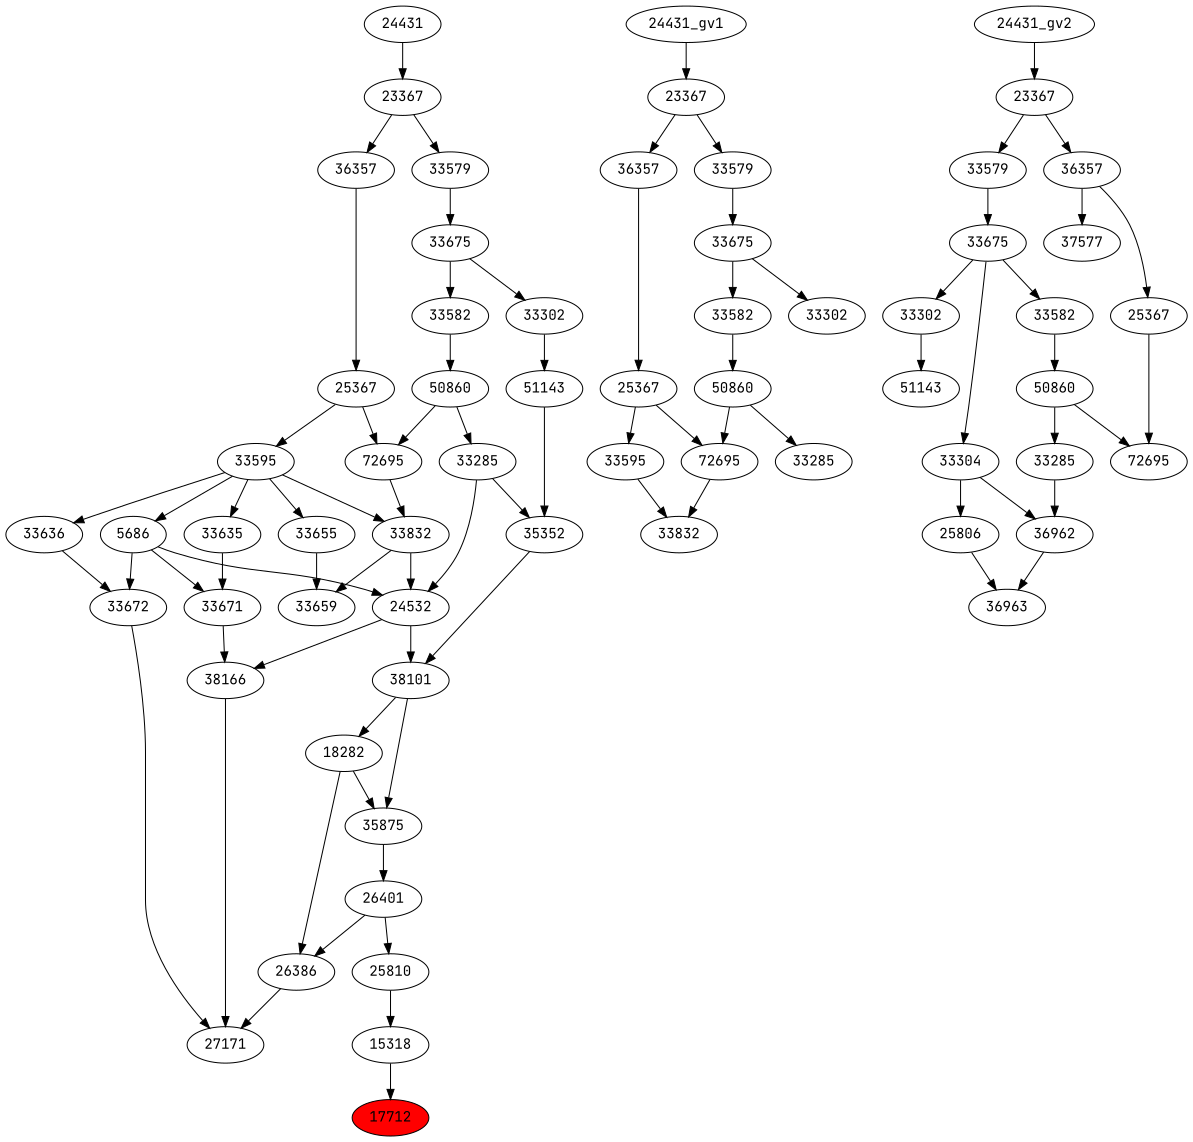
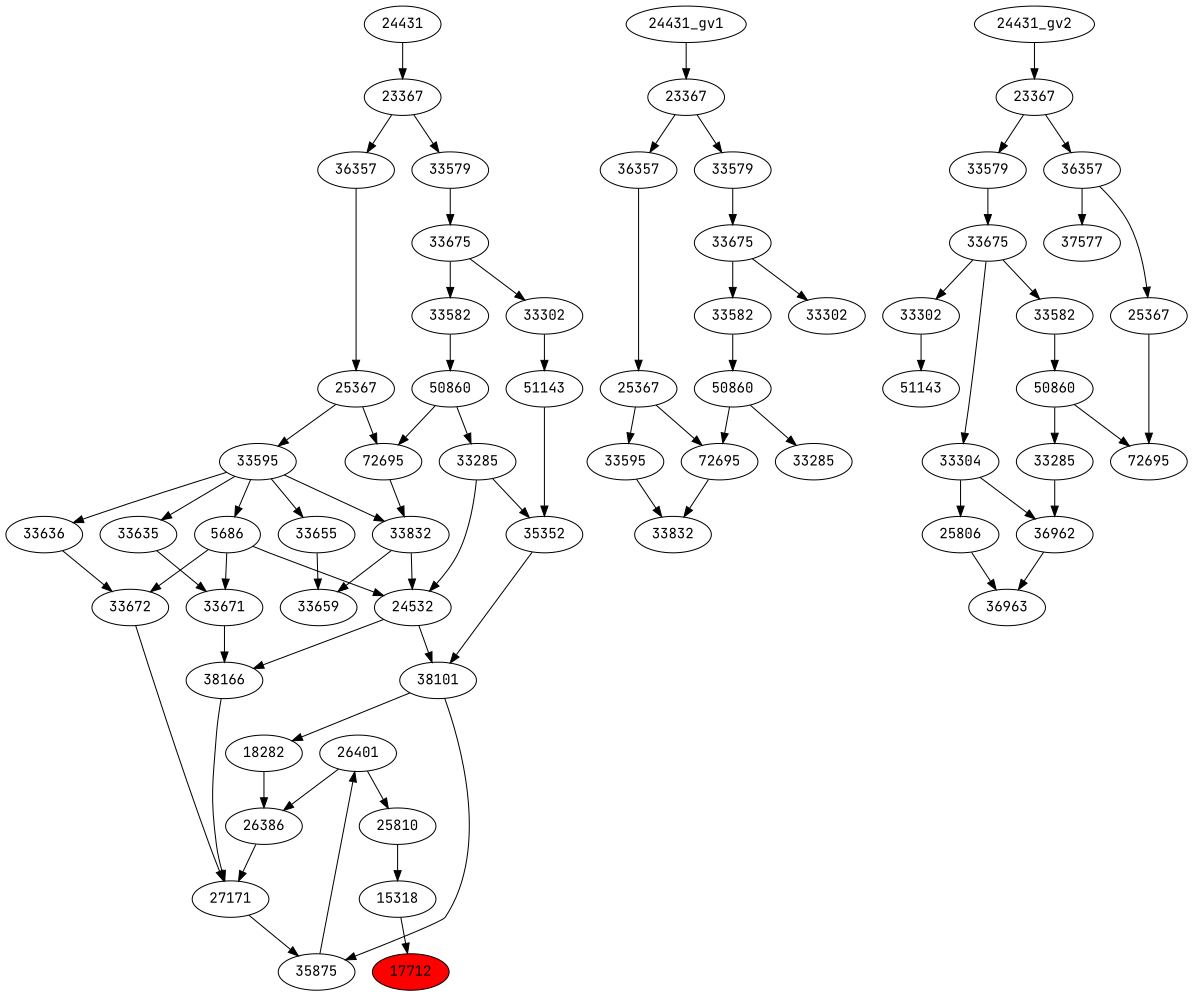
  strict digraph {
    fontname="JetBrains Mono"
    node [fontname="JetBrains Mono"]
    edge [fontname="JetBrains Mono"]
    n1 [fillcolor=red label=17712 style=filled]
    n2 [label=15318]
    n3 [label=26386]
    n4 [label=25810]
    n5 [label=26401]
    n6 [label=18282]
    n7 [label=35875]
    n8 [label=38101]
    n9 [label=27171]
    n10 [label=24532]
    n11 [label=38166]
    n12 [label=35352]
    n13 [label=33672]
    n14 [label=33659]
    n15 [label=33285]
    n16 [label=5686]
    n17 [label=33671]
    n18 [label=33832]
    n19 [label=51143]
    n20 [label=33636]
    n21 [label=33655]
    n22 [label=50860]
    n23 [label=72695]
    n24 [label=33595]
    n25 [label=33635]
    n26 [label=33302]
    n27 [label=33582]
    n28 [label=25367]
    n29 [label=33675]
    n30 [label=36357]
    n31 [label=33579]
    n32 [label=23367]
    n33 [label=24431]
    n34 [label=33285]
    n35 [label=50860]
    n36 [label=72695]
    n37 [label=33832]
    n38 [label=33595]
    n39 [label=33582]
    n40 [label=25367]
    n41 [label=33302]
    n42 [label=33675]
    n43 [label=36357]
    n44 [label=33579]
    n45 [label=23367]
    "24431_gv1"
    n47 [label=50860]
    n48 [label=33285]
    n49 [label=72695]
    n50 [label=36962]
    n51 [label=33582]
    n52 [label=36963]
    n53 [label=51143]
    n54 [label=33302]
    n55 [label=33675]
    n56 [label=33304]
    n57 [label=25806]
    n58 [label=33579]
    n59 [label=25367]
    n60 [label=23367]
    n61 [label=36357]
    n62 [label=37577]
    "24431_gv2"
    subgraph sub_1 {
      n1
      n2
      n3
      n4
      n5
      n6
      n7
      n8
      n9
      n10
      n11
      n12
      n13
      n14
      n15
      n16
      n17
      n18
      n19
      n20
      n21
      n22
      n23
      n24
      n25
      n26
      n27
      n28
      n29
      n30
      n31
      n32
      n33
    }
    subgraph sub_2 {
      n34
      n35
      n36
      n37
      n38
      n39
      n40
      n41
      n42
      n43
      n44
      n45
      "24431_gv1"
    }
    subgraph sub_3 {
      n47
      n48
      n49
      n50
      n51
      n52
      n53
      n54
      n55
      n56
      n57
      n58
      n59
      n60
      n61
      n62
      "24431_gv2"
    }
    n2 -> n1
    n3 -> n9
    n4 -> n2
    n5 -> n3
    n5 -> n4
    n6 -> n3
    n7 -> n5
    n8 -> n6
    n8 -> n7
-   n6 -> n7
+   n9 -> n7
    n10 -> n8
    n10 -> n11
    n11 -> n9
    n12 -> n8
    n13 -> n9
    n15 -> n10
    n15 -> n12
    n16 -> n10
    n16 -> n13
    n16 -> n17
    n17 -> n11
    n18 -> n10
    n18 -> n14
    n19 -> n12
    n20 -> n13
    n21 -> n14
    n22 -> n15
    n22 -> n23
    n23 -> n18
    n24 -> n16
    n24 -> n18
    n24 -> n20
    n24 -> n21
    n24 -> n25
    n25 -> n17
    n26 -> n19
    n27 -> n22
    n28 -> n23
    n28 -> n24
    n29 -> n26
    n29 -> n27
    n30 -> n28
    n31 -> n29
    n32 -> n30
    n32 -> n31
    n33 -> n32
    n35 -> n34
    n35 -> n36
    n36 -> n37
    n38 -> n37
    n39 -> n35
    n40 -> n36
    n40 -> n38
    n42 -> n39
    n42 -> n41
    n43 -> n40
    n44 -> n42
    n45 -> n43
    n45 -> n44
    "24431_gv1" -> n45
    n47 -> n48
    n47 -> n49
    n48 -> n50
    n50 -> n52
    n51 -> n47
    n54 -> n53
    n55 -> n51
    n55 -> n54
    n55 -> n56
    n56 -> n50
    n56 -> n57
    n57 -> n52
    n58 -> n55
    n59 -> n49
    n60 -> n58
    n60 -> n61
    n61 -> n59
    n61 -> n62
    "24431_gv2" -> n60
  }
